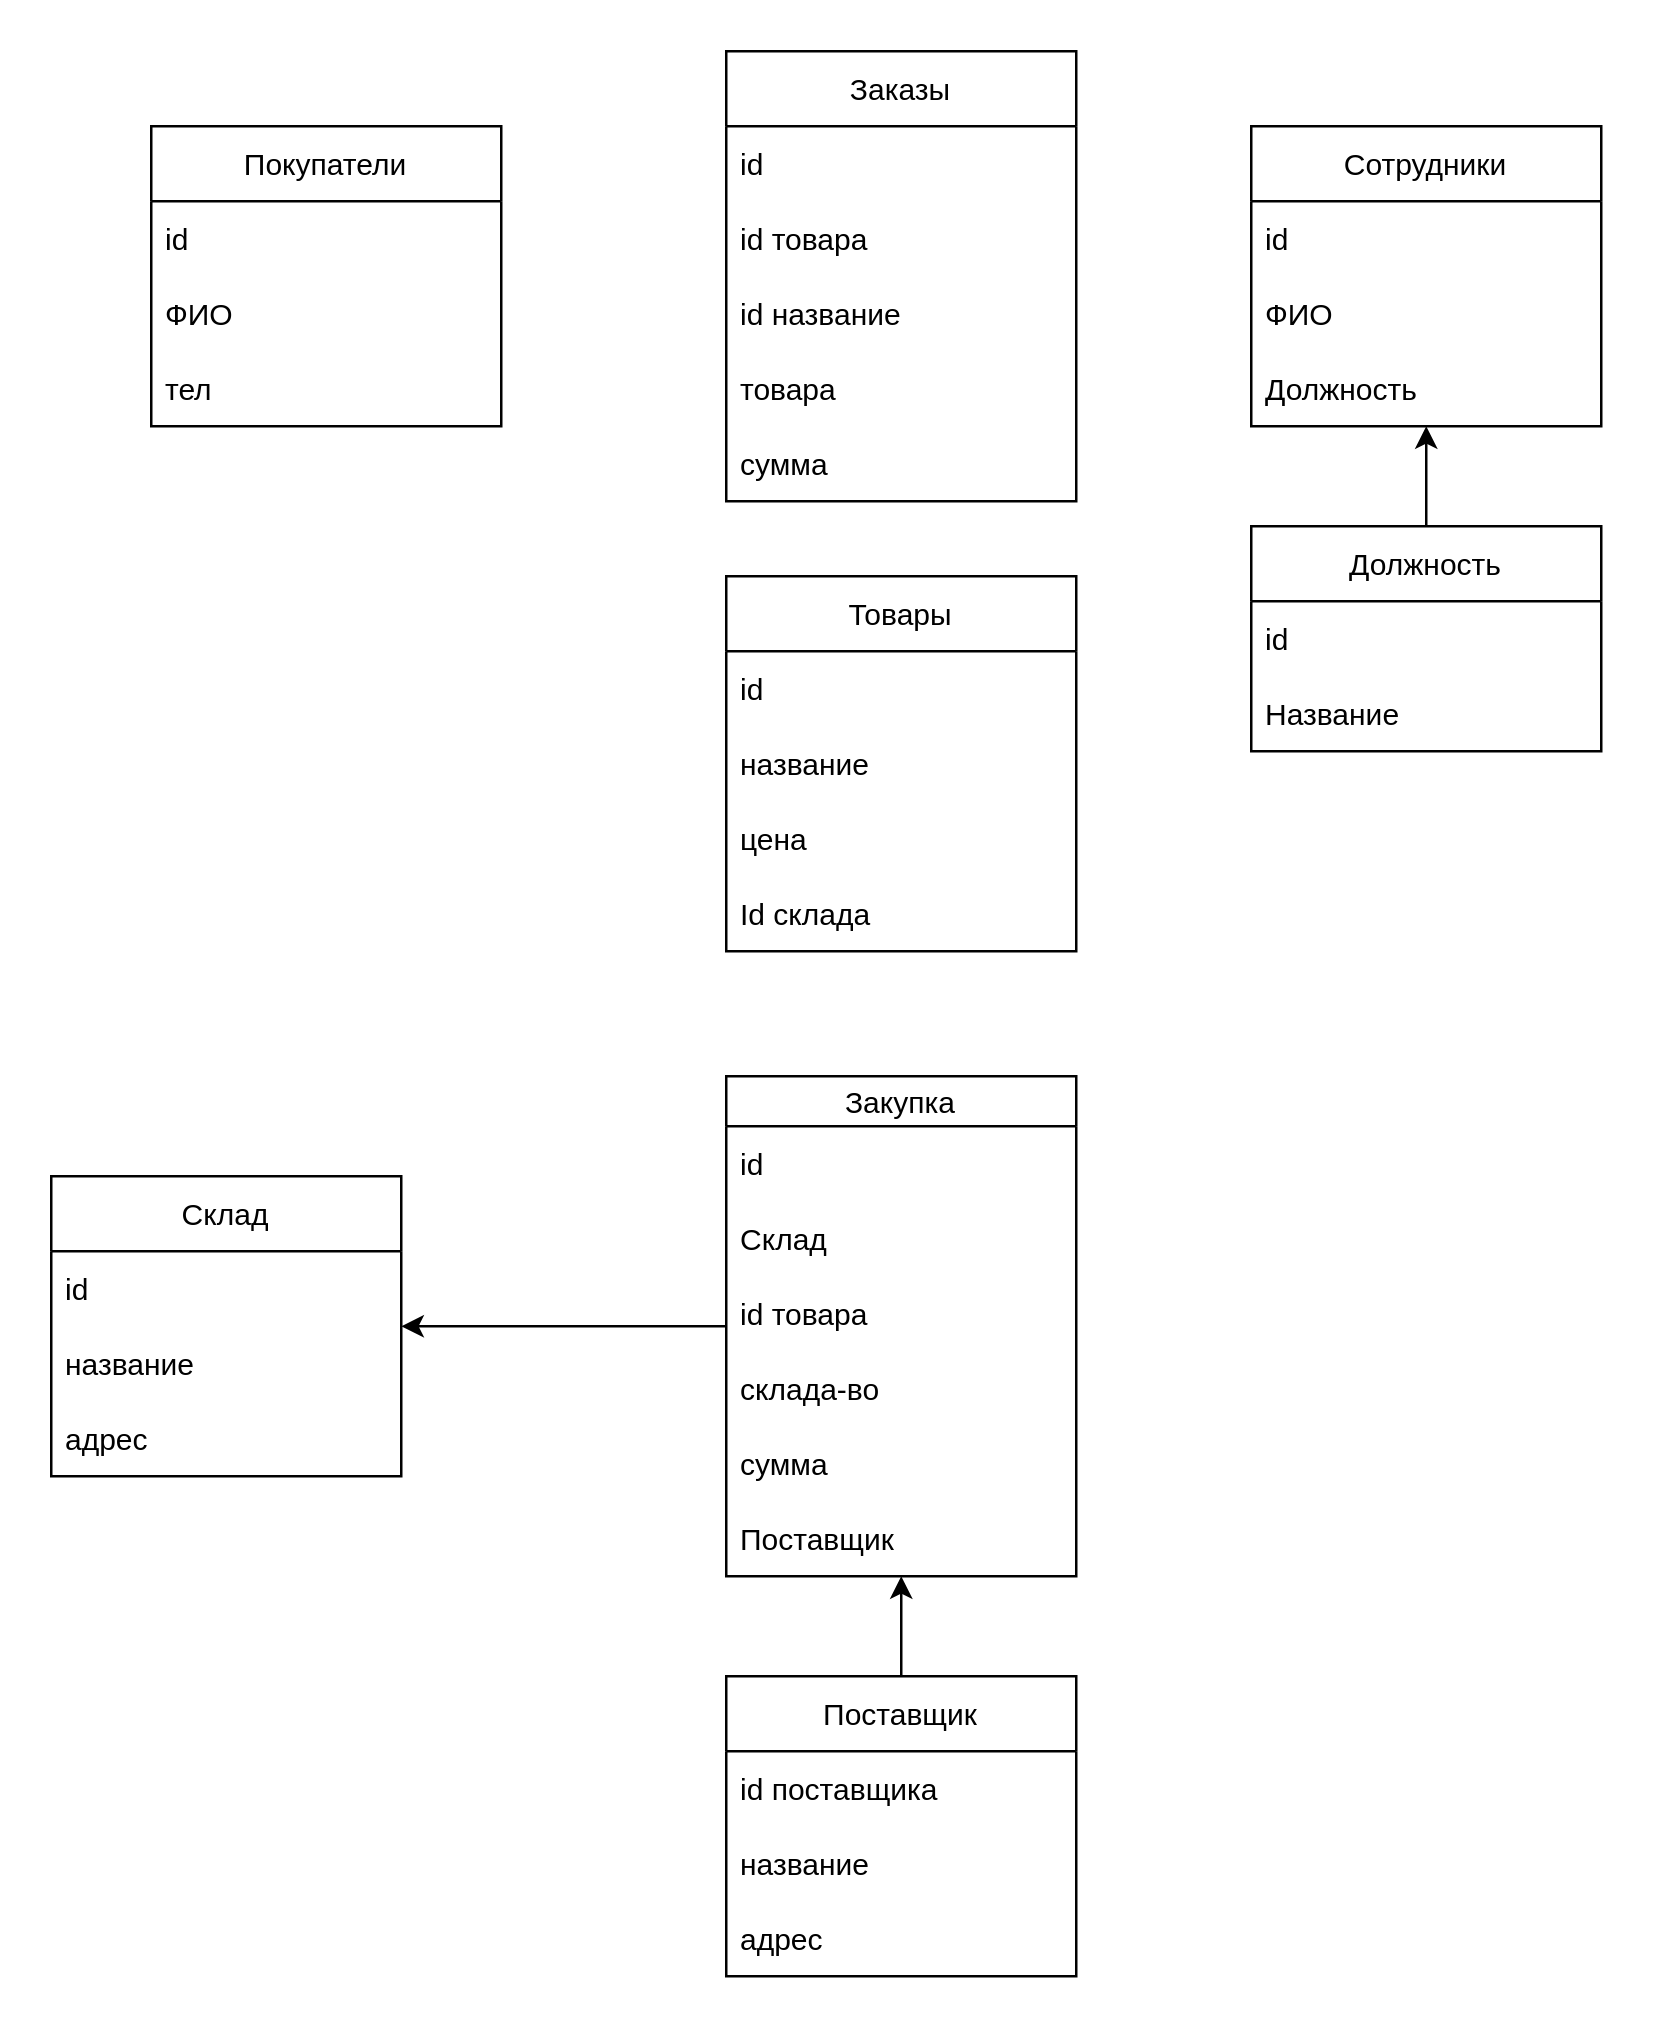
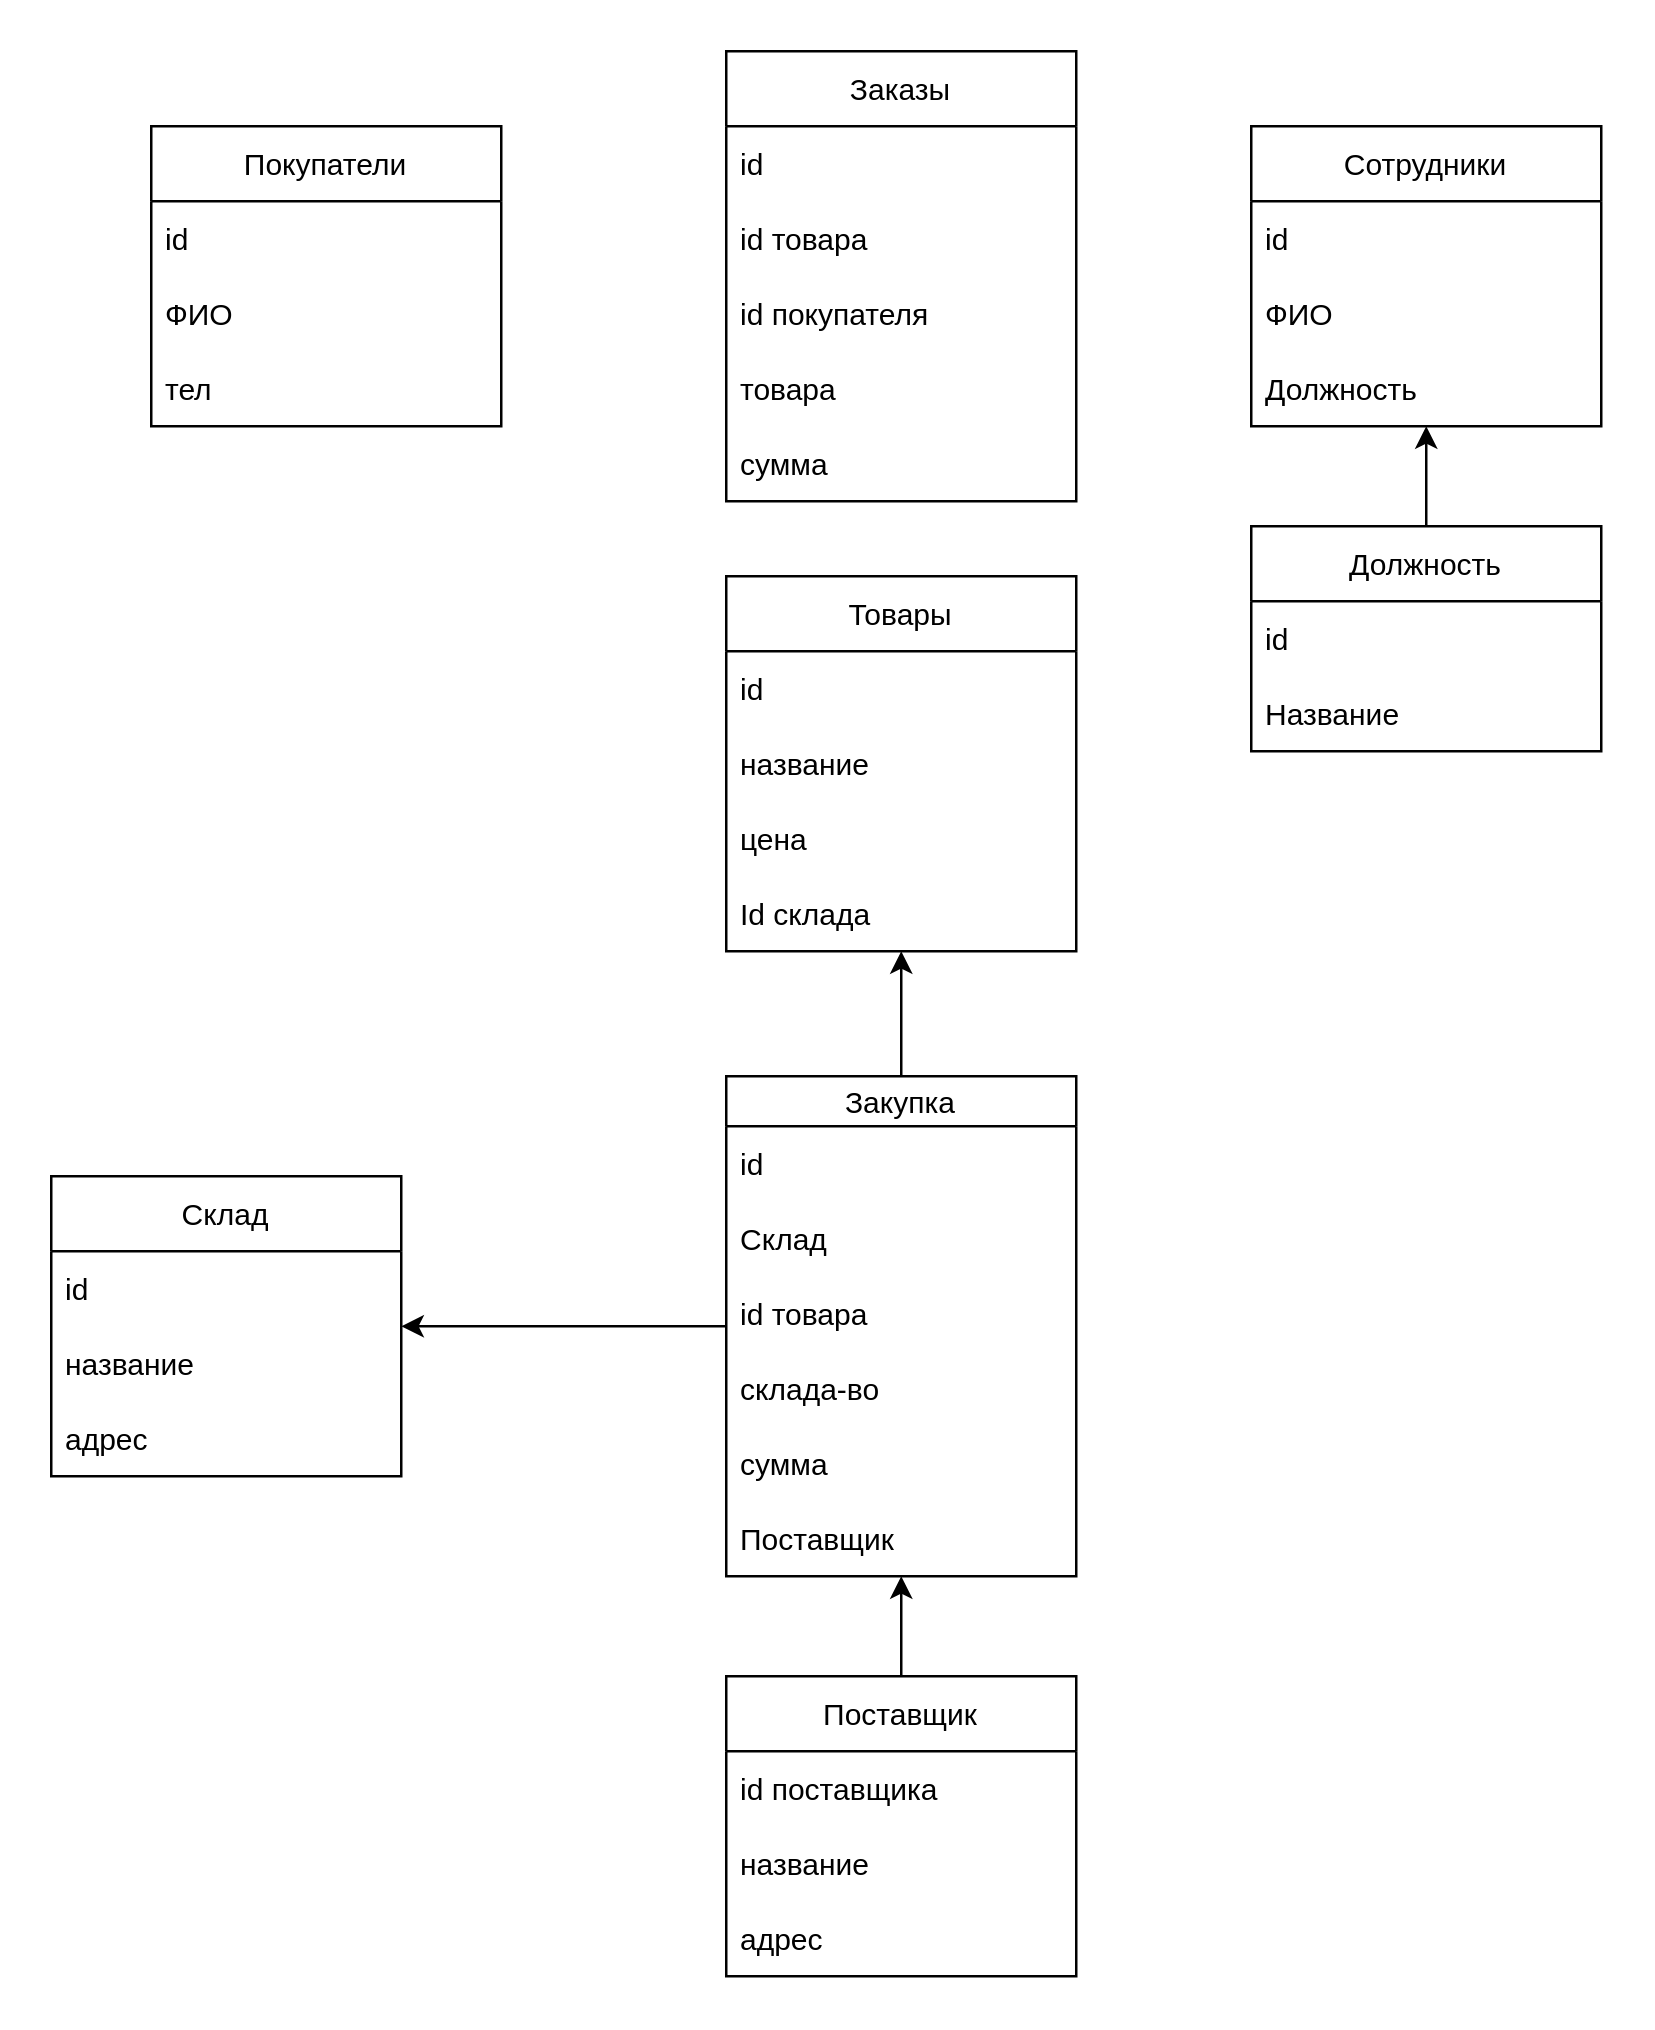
  <mxCell id="0" />
  <mxCell id="1" parent="0" />
  <mxCell id="2" value="Покупатели" style="swimlane;fontStyle=0;childLayout=stackLayout;horizontal=1;startSize=30;horizontalStack=0;resizeParent=1;resizeParentMax=0;resizeLast=0;collapsible=1;marginBottom=0;" vertex="1" parent="1"><mxGeometry x="60" y="50" width="140" height="120" as="geometry" /></mxCell>
  <mxCell id="3" value="id" style="text;strokeColor=none;fillColor=none;align=left;verticalAlign=middle;spacingLeft=4;spacingRight=4;overflow=hidden;points=[[0,0.5],[1,0.5]];portConstraint=eastwest;rotatable=0;" vertex="1" parent="2"><mxGeometry y="30" width="140" height="30" as="geometry" /></mxCell>
  <mxCell id="4" value="ФИО" style="text;strokeColor=none;fillColor=none;align=left;verticalAlign=middle;spacingLeft=4;spacingRight=4;overflow=hidden;points=[[0,0.5],[1,0.5]];portConstraint=eastwest;rotatable=0;" vertex="1" parent="2"><mxGeometry y="60" width="140" height="30" as="geometry" /></mxCell>
  <mxCell id="5" value="тел" style="text;strokeColor=none;fillColor=none;align=left;verticalAlign=middle;spacingLeft=4;spacingRight=4;overflow=hidden;points=[[0,0.5],[1,0.5]];portConstraint=eastwest;rotatable=0;" vertex="1" parent="2"><mxGeometry y="90" width="140" height="30" as="geometry" /></mxCell>
  <mxCell id="6" value="Заказы" style="swimlane;fontStyle=0;childLayout=stackLayout;horizontal=1;startSize=30;horizontalStack=0;resizeParent=1;resizeParentMax=0;resizeLast=0;collapsible=1;marginBottom=0;" vertex="1" parent="1"><mxGeometry x="290" y="20" width="140" height="180" as="geometry" /></mxCell>
  <mxCell id="7" value="id" style="text;strokeColor=none;fillColor=none;align=left;verticalAlign=middle;spacingLeft=4;spacingRight=4;overflow=hidden;points=[[0,0.5],[1,0.5]];portConstraint=eastwest;rotatable=0;" vertex="1" parent="6"><mxGeometry y="30" width="140" height="30" as="geometry" /></mxCell>
  <mxCell id="8" value="id товара" style="text;strokeColor=none;fillColor=none;align=left;verticalAlign=middle;spacingLeft=4;spacingRight=4;overflow=hidden;points=[[0,0.5],[1,0.5]];portConstraint=eastwest;rotatable=0;" vertex="1" parent="6"><mxGeometry y="60" width="140" height="30" as="geometry" /></mxCell>
- <mxCell id="9" value="id название" style="text;strokeColor=none;fillColor=none;align=left;verticalAlign=middle;spacingLeft=4;spacingRight=4;overflow=hidden;points=[[0,0.5],[1,0.5]];portConstraint=eastwest;rotatable=0;" vertex="1" parent="6"><mxGeometry y="90" width="140" height="30" as="geometry" /></mxCell>
+ <mxCell id="9" value="id покупателя" style="text;strokeColor=none;fillColor=none;align=left;verticalAlign=middle;spacingLeft=4;spacingRight=4;overflow=hidden;points=[[0,0.5],[1,0.5]];portConstraint=eastwest;rotatable=0;" vertex="1" parent="6"><mxGeometry y="90" width="140" height="30" as="geometry" /></mxCell>
  <mxCell id="10" value="товара" style="text;strokeColor=none;fillColor=none;align=left;verticalAlign=middle;spacingLeft=4;spacingRight=4;overflow=hidden;points=[[0,0.5],[1,0.5]];portConstraint=eastwest;rotatable=0;" vertex="1" parent="6"><mxGeometry y="120" width="140" height="30" as="geometry" /></mxCell>
  <mxCell id="11" value="сумма" style="text;strokeColor=none;fillColor=none;align=left;verticalAlign=middle;spacingLeft=4;spacingRight=4;overflow=hidden;points=[[0,0.5],[1,0.5]];portConstraint=eastwest;rotatable=0;" vertex="1" parent="6"><mxGeometry y="150" width="140" height="30" as="geometry" /></mxCell>
  <mxCell id="12" value="Товары" style="swimlane;fontStyle=0;childLayout=stackLayout;horizontal=1;startSize=30;horizontalStack=0;resizeParent=1;resizeParentMax=0;resizeLast=0;collapsible=1;marginBottom=0;" vertex="1" parent="1"><mxGeometry x="290" y="230" width="140" height="150" as="geometry" /></mxCell>
  <mxCell id="13" value="id" style="text;strokeColor=none;fillColor=none;align=left;verticalAlign=middle;spacingLeft=4;spacingRight=4;overflow=hidden;points=[[0,0.5],[1,0.5]];portConstraint=eastwest;rotatable=0;" vertex="1" parent="12"><mxGeometry y="30" width="140" height="30" as="geometry" /></mxCell>
  <mxCell id="14" value="название" style="text;strokeColor=none;fillColor=none;align=left;verticalAlign=middle;spacingLeft=4;spacingRight=4;overflow=hidden;points=[[0,0.5],[1,0.5]];portConstraint=eastwest;rotatable=0;" vertex="1" parent="12"><mxGeometry y="60" width="140" height="30" as="geometry" /></mxCell>
  <mxCell id="15" value="цена" style="text;strokeColor=none;fillColor=none;align=left;verticalAlign=middle;spacingLeft=4;spacingRight=4;overflow=hidden;points=[[0,0.5],[1,0.5]];portConstraint=eastwest;rotatable=0;" vertex="1" parent="12"><mxGeometry y="90" width="140" height="30" as="geometry" /></mxCell>
  <mxCell id="16" value="Id склада" style="text;strokeColor=none;fillColor=none;align=left;verticalAlign=middle;spacingLeft=4;spacingRight=4;overflow=hidden;points=[[0,0.5],[1,0.5]];portConstraint=eastwest;rotatable=0;" vertex="1" parent="12"><mxGeometry y="120" width="140" height="30" as="geometry" /></mxCell>
  <mxCell id="17" value="Склад" style="swimlane;fontStyle=0;childLayout=stackLayout;horizontal=1;startSize=30;horizontalStack=0;resizeParent=1;resizeParentMax=0;resizeLast=0;collapsible=1;marginBottom=0;" vertex="1" parent="1"><mxGeometry x="20" y="470" width="140" height="120" as="geometry" /></mxCell>
  <mxCell id="18" value="id" style="text;strokeColor=none;fillColor=none;align=left;verticalAlign=middle;spacingLeft=4;spacingRight=4;overflow=hidden;points=[[0,0.5],[1,0.5]];portConstraint=eastwest;rotatable=0;" vertex="1" parent="17"><mxGeometry y="30" width="140" height="30" as="geometry" /></mxCell>
  <mxCell id="19" value="название" style="text;strokeColor=none;fillColor=none;align=left;verticalAlign=middle;spacingLeft=4;spacingRight=4;overflow=hidden;points=[[0,0.5],[1,0.5]];portConstraint=eastwest;rotatable=0;" vertex="1" parent="17"><mxGeometry y="60" width="140" height="30" as="geometry" /></mxCell>
  <mxCell id="20" value="адрес" style="text;strokeColor=none;fillColor=none;align=left;verticalAlign=middle;spacingLeft=4;spacingRight=4;overflow=hidden;points=[[0,0.5],[1,0.5]];portConstraint=eastwest;rotatable=0;" vertex="1" parent="17"><mxGeometry y="90" width="140" height="30" as="geometry" /></mxCell>
  <mxCell id="21" value="Сотрудники" style="swimlane;fontStyle=0;childLayout=stackLayout;horizontal=1;startSize=30;horizontalStack=0;resizeParent=1;resizeParentMax=0;resizeLast=0;collapsible=1;marginBottom=0;" vertex="1" parent="1"><mxGeometry x="500" y="50" width="140" height="120" as="geometry" /></mxCell>
  <mxCell id="22" value="id" style="text;strokeColor=none;fillColor=none;align=left;verticalAlign=middle;spacingLeft=4;spacingRight=4;overflow=hidden;points=[[0,0.5],[1,0.5]];portConstraint=eastwest;rotatable=0;" vertex="1" parent="21"><mxGeometry y="30" width="140" height="30" as="geometry" /></mxCell>
  <mxCell id="23" value="ФИО" style="text;strokeColor=none;fillColor=none;align=left;verticalAlign=middle;spacingLeft=4;spacingRight=4;overflow=hidden;points=[[0,0.5],[1,0.5]];portConstraint=eastwest;rotatable=0;" vertex="1" parent="21"><mxGeometry y="60" width="140" height="30" as="geometry" /></mxCell>
  <mxCell id="24" value="Должность" style="text;strokeColor=none;fillColor=none;align=left;verticalAlign=middle;spacingLeft=4;spacingRight=4;overflow=hidden;points=[[0,0.5],[1,0.5]];portConstraint=eastwest;rotatable=0;" vertex="1" parent="21"><mxGeometry y="90" width="140" height="30" as="geometry" /></mxCell>
  <mxCell id="25" style="edgeStyle=orthogonalEdgeStyle;rounded=0;orthogonalLoop=1;jettySize=auto;html=1;" edge="1" parent="1" source="27" target="17"><mxGeometry relative="1" as="geometry" /></mxCell>
+ <mxCell id="26" style="edgeStyle=orthogonalEdgeStyle;rounded=0;orthogonalLoop=1;jettySize=auto;html=1;" edge="1" parent="1" source="27" target="12"><mxGeometry relative="1" as="geometry" /></mxCell>
  <mxCell id="27" value="Закупка" style="swimlane;fontStyle=0;childLayout=stackLayout;horizontal=1;startSize=20;horizontalStack=0;resizeParent=1;resizeParentMax=0;resizeLast=0;collapsible=1;marginBottom=0;" vertex="1" parent="1"><mxGeometry x="290" y="430" width="140" height="200" as="geometry" /></mxCell>
  <mxCell id="28" value="id" style="text;strokeColor=none;fillColor=none;align=left;verticalAlign=middle;spacingLeft=4;spacingRight=4;overflow=hidden;points=[[0,0.5],[1,0.5]];portConstraint=eastwest;rotatable=0;" vertex="1" parent="27"><mxGeometry y="20" width="140" height="30" as="geometry" /></mxCell>
  <mxCell id="29" value="Склад" style="text;strokeColor=none;fillColor=none;align=left;verticalAlign=middle;spacingLeft=4;spacingRight=4;overflow=hidden;points=[[0,0.5],[1,0.5]];portConstraint=eastwest;rotatable=0;" vertex="1" parent="27"><mxGeometry y="50" width="140" height="30" as="geometry" /></mxCell>
  <mxCell id="30" value="id товара" style="text;strokeColor=none;fillColor=none;align=left;verticalAlign=middle;spacingLeft=4;spacingRight=4;overflow=hidden;points=[[0,0.5],[1,0.5]];portConstraint=eastwest;rotatable=0;" vertex="1" parent="27"><mxGeometry y="80" width="140" height="30" as="geometry" /></mxCell>
  <mxCell id="31" value="склада-во" style="text;strokeColor=none;fillColor=none;align=left;verticalAlign=middle;spacingLeft=4;spacingRight=4;overflow=hidden;points=[[0,0.5],[1,0.5]];portConstraint=eastwest;rotatable=0;" vertex="1" parent="27"><mxGeometry y="110" width="140" height="30" as="geometry" /></mxCell>
  <mxCell id="32" value="сумма" style="text;strokeColor=none;fillColor=none;align=left;verticalAlign=middle;spacingLeft=4;spacingRight=4;overflow=hidden;points=[[0,0.5],[1,0.5]];portConstraint=eastwest;rotatable=0;" vertex="1" parent="27"><mxGeometry y="140" width="140" height="30" as="geometry" /></mxCell>
  <mxCell id="33" value="Поставщик" style="text;strokeColor=none;fillColor=none;align=left;verticalAlign=middle;spacingLeft=4;spacingRight=4;overflow=hidden;points=[[0,0.5],[1,0.5]];portConstraint=eastwest;rotatable=0;" vertex="1" parent="27"><mxGeometry y="170" width="140" height="30" as="geometry" /></mxCell>
  <mxCell id="34" style="edgeStyle=orthogonalEdgeStyle;rounded=0;orthogonalLoop=1;jettySize=auto;html=1;" edge="1" parent="1" source="35" target="27"><mxGeometry relative="1" as="geometry" /></mxCell>
  <mxCell id="35" value="Поставщик" style="swimlane;fontStyle=0;childLayout=stackLayout;horizontal=1;startSize=30;horizontalStack=0;resizeParent=1;resizeParentMax=0;resizeLast=0;collapsible=1;marginBottom=0;" vertex="1" parent="1"><mxGeometry x="290" y="670" width="140" height="120" as="geometry" /></mxCell>
  <mxCell id="36" value="id поставщика" style="text;strokeColor=none;fillColor=none;align=left;verticalAlign=middle;spacingLeft=4;spacingRight=4;overflow=hidden;points=[[0,0.5],[1,0.5]];portConstraint=eastwest;rotatable=0;" vertex="1" parent="35"><mxGeometry y="30" width="140" height="30" as="geometry" /></mxCell>
  <mxCell id="37" value="название" style="text;strokeColor=none;fillColor=none;align=left;verticalAlign=middle;spacingLeft=4;spacingRight=4;overflow=hidden;points=[[0,0.5],[1,0.5]];portConstraint=eastwest;rotatable=0;" vertex="1" parent="35"><mxGeometry y="60" width="140" height="30" as="geometry" /></mxCell>
  <mxCell id="38" value="адрес" style="text;strokeColor=none;fillColor=none;align=left;verticalAlign=middle;spacingLeft=4;spacingRight=4;overflow=hidden;points=[[0,0.5],[1,0.5]];portConstraint=eastwest;rotatable=0;" vertex="1" parent="35"><mxGeometry y="90" width="140" height="30" as="geometry" /></mxCell>
  <mxCell id="39" style="edgeStyle=orthogonalEdgeStyle;rounded=0;orthogonalLoop=1;jettySize=auto;html=1;" edge="1" parent="1" source="40" target="21"><mxGeometry relative="1" as="geometry" /></mxCell>
  <mxCell id="40" value="Должность" style="swimlane;fontStyle=0;childLayout=stackLayout;horizontal=1;startSize=30;horizontalStack=0;resizeParent=1;resizeParentMax=0;resizeLast=0;collapsible=1;marginBottom=0;" vertex="1" parent="1"><mxGeometry x="500" y="210" width="140" height="90" as="geometry" /></mxCell>
  <mxCell id="41" value="id" style="text;strokeColor=none;fillColor=none;align=left;verticalAlign=middle;spacingLeft=4;spacingRight=4;overflow=hidden;points=[[0,0.5],[1,0.5]];portConstraint=eastwest;rotatable=0;" vertex="1" parent="40"><mxGeometry y="30" width="140" height="30" as="geometry" /></mxCell>
  <mxCell id="42" value="Название" style="text;strokeColor=none;fillColor=none;align=left;verticalAlign=middle;spacingLeft=4;spacingRight=4;overflow=hidden;points=[[0,0.5],[1,0.5]];portConstraint=eastwest;rotatable=0;" vertex="1" parent="40"><mxGeometry y="60" width="140" height="30" as="geometry" /></mxCell>
